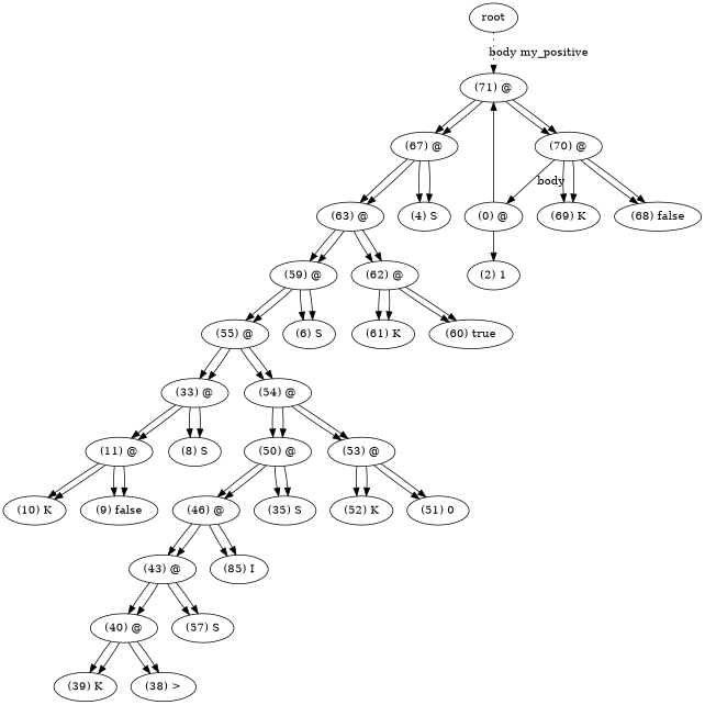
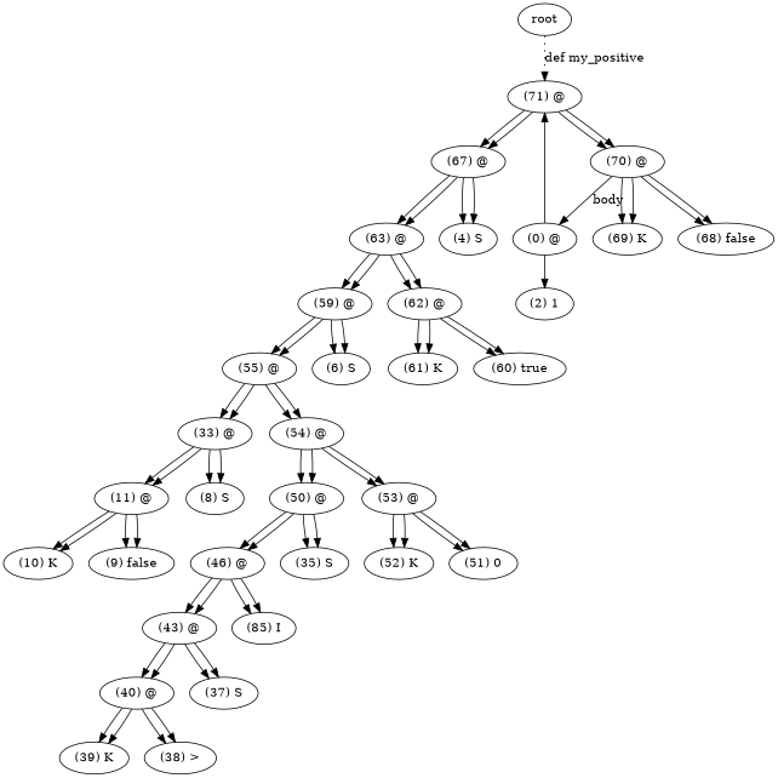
  digraph {
    "(11) @"
    "(10) K"
    n3 [label="(9) false"]
    "(33) @"
    "(8) S"
    "(40) @"
    "(39) K"
    "(38) >"
    "(43) @"
-   "(37) S" [label="(57) S"]
+   "(37) S"
    "(46) @"
    n12 [label="(85) I"]
    "(50) @"
    "(35) S"
    "(53) @"
    "(52) K"
    "(51) 0"
    "(54) @"
    "(55) @"
    "(59) @"
    "(6) S"
    "(62) @"
    "(61) K"
    "(60) true"
    "(63) @"
    "(67) @"
    "(4) S"
    "(70) @"
    "(69) K"
    "(68) false"
    "(0) @"
    "(71) @"
    "(2) 1"
    root
    "(11) @" -> "(10) K"
    "(11) @" -> "(10) K"
    "(11) @" -> n3
    "(11) @" -> n3
    "(33) @" -> "(11) @"
    "(33) @" -> "(11) @"
    "(33) @" -> "(8) S"
    "(33) @" -> "(8) S"
    "(40) @" -> "(39) K"
    "(40) @" -> "(39) K"
    "(40) @" -> "(38) >"
    "(40) @" -> "(38) >"
    "(43) @" -> "(40) @"
    "(43) @" -> "(40) @"
    "(43) @" -> "(37) S"
    "(43) @" -> "(37) S"
    "(46) @" -> "(43) @"
    "(46) @" -> "(43) @"
    "(46) @" -> n12
    "(46) @" -> n12
    "(50) @" -> "(46) @"
    "(50) @" -> "(46) @"
    "(50) @" -> "(35) S"
    "(50) @" -> "(35) S"
    "(53) @" -> "(52) K"
    "(53) @" -> "(52) K"
    "(53) @" -> "(51) 0"
    "(53) @" -> "(51) 0"
    "(54) @" -> "(50) @"
    "(54) @" -> "(50) @"
    "(54) @" -> "(53) @"
    "(54) @" -> "(53) @"
    "(55) @" -> "(33) @"
    "(55) @" -> "(33) @"
    "(55) @" -> "(54) @"
    "(55) @" -> "(54) @"
    "(59) @" -> "(55) @"
    "(59) @" -> "(55) @"
    "(59) @" -> "(6) S"
    "(59) @" -> "(6) S"
    "(62) @" -> "(61) K"
    "(62) @" -> "(61) K"
    "(62) @" -> "(60) true"
    "(62) @" -> "(60) true"
    "(63) @" -> "(59) @"
    "(63) @" -> "(59) @"
    "(63) @" -> "(62) @"
    "(63) @" -> "(62) @"
    "(67) @" -> "(63) @"
    "(67) @" -> "(63) @"
    "(67) @" -> "(4) S"
    "(67) @" -> "(4) S"
    "(70) @" -> "(69) K"
    "(70) @" -> "(69) K"
    "(70) @" -> "(68) false"
    "(70) @" -> "(68) false"
    "(70) @" -> "(0) @" [label=body]
    "(0) @" -> "(71) @"
    "(0) @" -> "(2) 1"
    "(71) @" -> "(67) @"
    "(71) @" -> "(67) @"
    "(71) @" -> "(70) @"
    "(71) @" -> "(70) @"
-   root -> "(71) @" [label="body my_positive" style=dotted]
+   root -> "(71) @" [label="def my_positive" style=dotted]
  }
